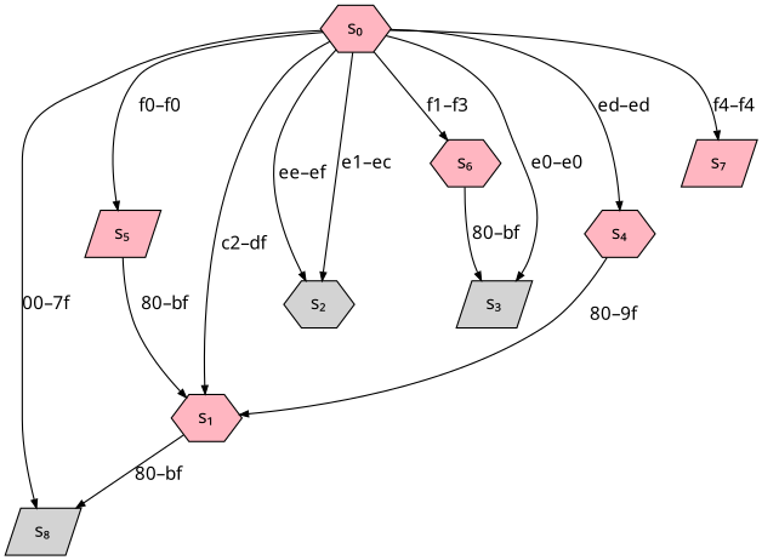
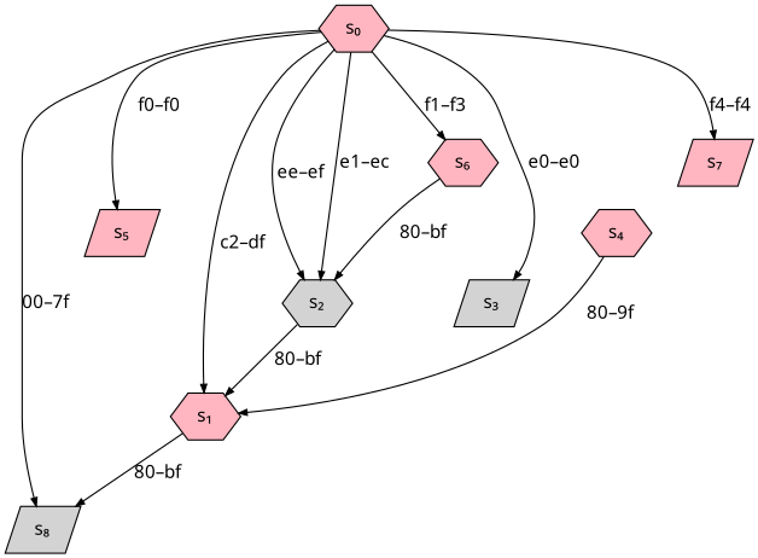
  digraph {
    fontname=sans
    rankdir=TB
    node [fillcolor=lightpink fontname=sans shape=hexagon style=filled]
    edge [arrowsize=0.65 fontname="Noto Mono"]
    n1 [label="s₀"]
    n2 [fillcolor=lightgrey label="s₈" shape=parallelogram]
    n3 [fillcolor=lightgrey label="s₂"]
    n4 [fillcolor=lightgrey label="s₃" shape=parallelogram]
    n5 [label="s₄"]
    n6 [label="s₁"]
    n7 [label="s₅" shape=parallelogram]
    n8 [label="s₆"]
    n9 [label="s₇" shape=parallelogram]
    n1 -> n2 [label="00–7f"]
    n1 -> n3 [label="\nee–ef"]
    n1 -> n3 [label="e1–ec"]
    n1 -> n4 [label="e0–e0"]
-   n1 -> n5 [label="\ned–ed"]
    n1 -> n6 [label="\nc2–df"]
    n1 -> n7 [label="\nf0–f0"]
    n1 -> n8 [label="\nf1–f3"]
    n1 -> n9 [label="\nf4–f4"]
-   n7 -> n6 [label=" 80–bf"]
+   n3 -> n6 [label=" 80–bf"]
    n5 -> n6 [label="\n80–9f"]
    n6 -> n2 [label="80–bf"]
-   n8 -> n4 [label="80–bf  "]
+   n8 -> n3 [label="80–bf  "]
  }
